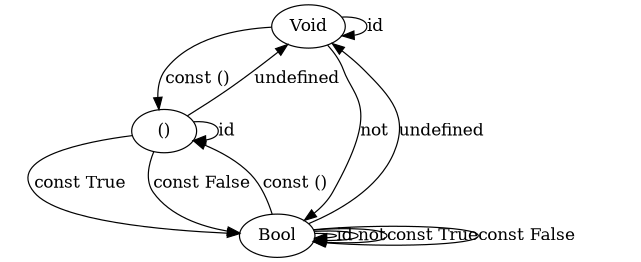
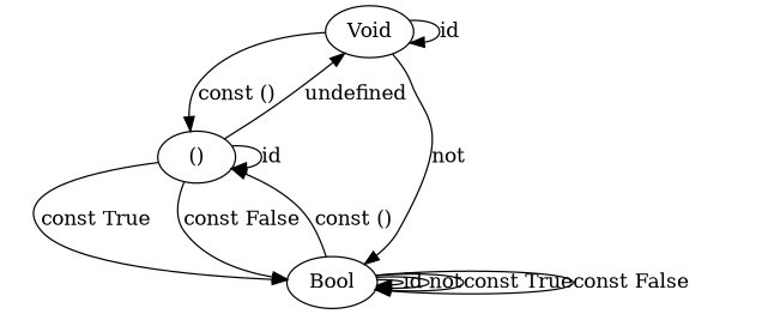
  digraph {
    Void
    "()"
    Bool
    Void -> Void [label=id]
    Void -> "()" [label="const ()"]
    Void -> Bool [label=not]
    "()" -> Void [label=undefined]
    "()" -> "()" [label=id]
    "()" -> Bool [label="const True"]
    "()" -> Bool [label="const False"]
-   Bool -> Void [label=undefined]
    Bool -> "()" [label="const ()"]
    Bool -> Bool [label=id]
    Bool -> Bool [label=not]
    Bool -> Bool [label="const True"]
    Bool -> Bool [label="const False"]
  }
